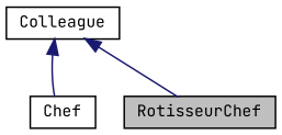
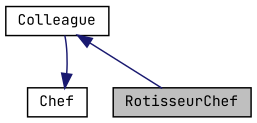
  digraph {
    fontname="JetBrains Mono"
    node [color=black fillcolor=white fontname="JetBrains Mono" fontsize=10 shape=record style=filled]
    edge [color=midnightblue dir=back fontname="JetBrains Mono" fontsize=10 labelfontname=Helvetica labelfontsize=10 style=solid]
    n1 [fillcolor=grey75 fontcolor=black height=0.2 label=RotisseurChef width=0.4]
    n2 [height=0.2 label=Chef width=0.4]
    n3 [height=0.2 label=Colleague width=0.4]
    n3 -> n1
-   n3 -> n2
+   n2 -> n3
  }
